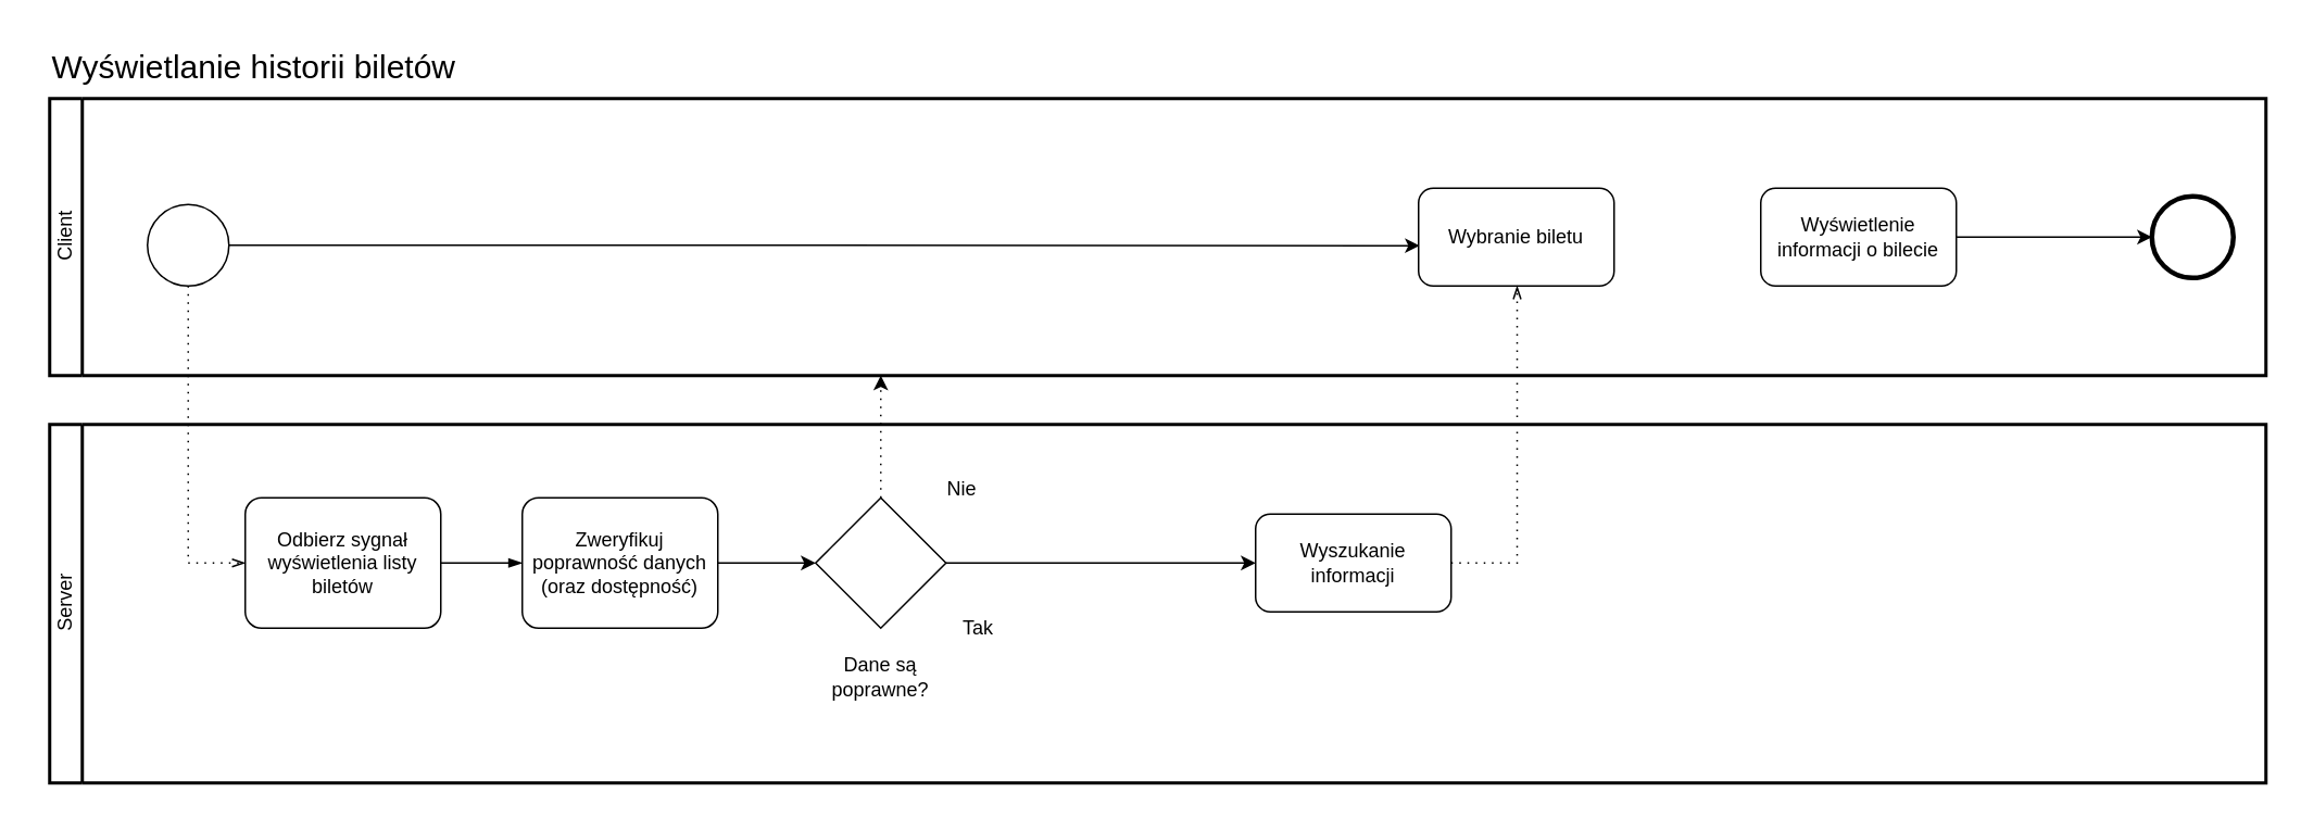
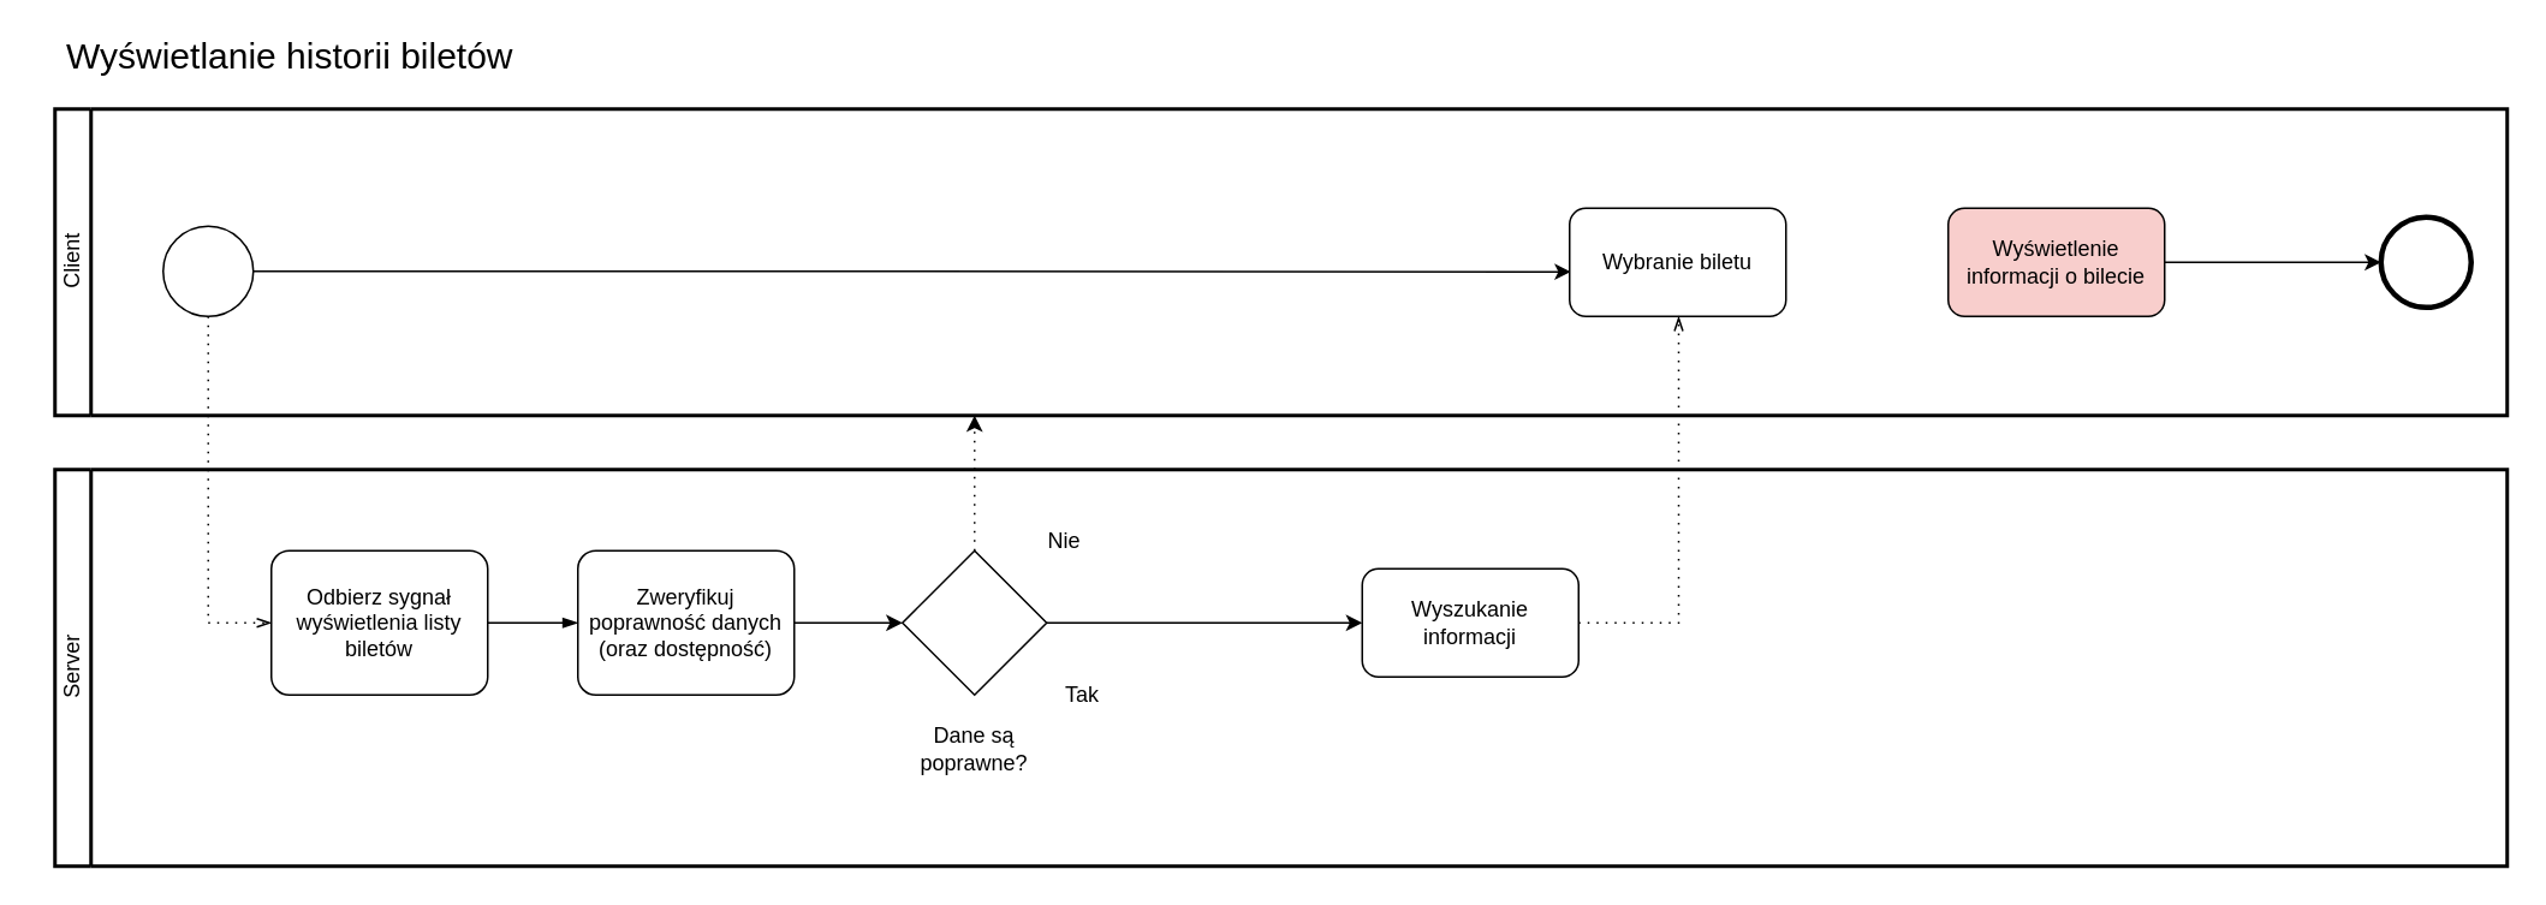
  <mxCell id="0" />
  <mxCell id="1" parent="0" />
  <mxCell id="2" value="Client" style="swimlane;html=1;startSize=20;fontStyle=0;collapsible=0;horizontal=0;swimlaneLine=1;swimlaneFillColor=#ffffff;strokeWidth=2;" parent="1" vertex="1"><mxGeometry x="30" y="60" width="1360" height="170" as="geometry" /></mxCell>
  <mxCell id="3" style="edgeStyle=orthogonalEdgeStyle;rounded=0;orthogonalLoop=1;jettySize=auto;html=1;entryX=0.006;entryY=0.588;entryDx=0;entryDy=0;entryPerimeter=0;" parent="2" source="4" target="6" edge="1"><mxGeometry relative="1" as="geometry"><mxPoint x="450" y="90" as="targetPoint" /><Array as="points" /></mxGeometry></mxCell>
  <mxCell id="4" value="" style="points=[[0.145,0.145,0],[0.5,0,0],[0.855,0.145,0],[1,0.5,0],[0.855,0.855,0],[0.5,1,0],[0.145,0.855,0],[0,0.5,0]];shape=mxgraph.bpmn.event;html=1;verticalLabelPosition=bottom;labelBackgroundColor=#ffffff;verticalAlign=top;align=center;perimeter=ellipsePerimeter;outlineConnect=0;aspect=fixed;outline=standard;symbol=general;" parent="2" vertex="1"><mxGeometry x="60" y="65" width="50" height="50" as="geometry" /></mxCell>
  <mxCell id="5" value="" style="points=[[0.145,0.145,0],[0.5,0,0],[0.855,0.145,0],[1,0.5,0],[0.855,0.855,0],[0.5,1,0],[0.145,0.855,0],[0,0.5,0]];shape=mxgraph.bpmn.event;html=1;verticalLabelPosition=bottom;labelBackgroundColor=#ffffff;verticalAlign=top;align=center;perimeter=ellipsePerimeter;outlineConnect=0;aspect=fixed;outline=end;symbol=terminate2;" parent="2" vertex="1"><mxGeometry x="1290" y="60" width="50" height="50" as="geometry" /></mxCell>
  <mxCell id="6" value="Wybranie biletu" style="rounded=1;whiteSpace=wrap;html=1;" parent="2" vertex="1"><mxGeometry x="840" y="55" width="120" height="60" as="geometry" /></mxCell>
  <mxCell id="7" style="edgeStyle=orthogonalEdgeStyle;rounded=0;orthogonalLoop=1;jettySize=auto;html=1;" parent="2" source="8" edge="1"><mxGeometry relative="1" as="geometry"><mxPoint x="1290" y="85.0" as="targetPoint" /></mxGeometry></mxCell>
- <mxCell id="8" value="Wyświetlenie informacji o bilecie" style="rounded=1;whiteSpace=wrap;html=1;" parent="2" vertex="1"><mxGeometry x="1050" y="55" width="120" height="60" as="geometry" /></mxCell>
+ <mxCell id="8" value="Wyświetlenie informacji o bilecie" style="rounded=1;whiteSpace=wrap;html=1;fillColor=#f8cecc;" parent="2" vertex="1"><mxGeometry x="1050" y="55" width="120" height="60" as="geometry" /></mxCell>
  <mxCell id="9" value="Server" style="swimlane;html=1;startSize=20;fontStyle=0;collapsible=0;horizontal=0;swimlaneLine=1;swimlaneFillColor=#ffffff;strokeWidth=2;" parent="1" vertex="1"><mxGeometry x="30" y="260" width="1360" height="220" as="geometry" /></mxCell>
  <mxCell id="10" value="Odbierz sygnał wyświetlenia listy biletów" style="points=[[0.25,0,0],[0.5,0,0],[0.75,0,0],[1,0.25,0],[1,0.5,0],[1,0.75,0],[0.75,1,0],[0.5,1,0],[0.25,1,0],[0,0.75,0],[0,0.5,0],[0,0.25,0]];shape=mxgraph.bpmn.task;whiteSpace=wrap;rectStyle=rounded;size=10;taskMarker=abstract;" parent="9" vertex="1"><mxGeometry x="120" y="45" width="120" height="80" as="geometry" /></mxCell>
  <mxCell id="11" style="edgeStyle=orthogonalEdgeStyle;rounded=0;orthogonalLoop=1;jettySize=auto;html=1;entryX=0;entryY=0.5;entryDx=0;entryDy=0;" edge="1" parent="9" source="12" target="16"><mxGeometry relative="1" as="geometry" /></mxCell>
  <mxCell id="12" value="Zweryfikuj poprawność danych (oraz dostępność)" style="points=[[0.25,0,0],[0.5,0,0],[0.75,0,0],[1,0.25,0],[1,0.5,0],[1,0.75,0],[0.75,1,0],[0.5,1,0],[0.25,1,0],[0,0.75,0],[0,0.5,0],[0,0.25,0]];shape=mxgraph.bpmn.task;whiteSpace=wrap;rectStyle=rounded;size=10;taskMarker=abstract;" parent="9" vertex="1"><mxGeometry x="290" y="45" width="120" height="80" as="geometry" /></mxCell>
  <mxCell id="13" value="" style="edgeStyle=elbowEdgeStyle;fontSize=12;html=1;endArrow=blockThin;endFill=1;rounded=0;exitX=1;exitY=0.5;exitDx=0;exitDy=0;exitPerimeter=0;entryX=0;entryY=0.5;entryDx=0;entryDy=0;entryPerimeter=0;" parent="9" source="10" target="12" edge="1"><mxGeometry width="160" relative="1" as="geometry"><mxPoint x="300" y="10" as="sourcePoint" /><mxPoint x="460" y="10" as="targetPoint" /></mxGeometry></mxCell>
- <mxCell id="14" value="Wyszukanie informacji" style="rounded=1;whiteSpace=wrap;html=1;" parent="9" vertex="1"><mxGeometry x="740" y="55" width="120" height="60" as="geometry" /></mxCell>
+ <mxCell id="14" value="Wyszukanie informacji" style="rounded=1;whiteSpace=wrap;html=1;" parent="9" vertex="1"><mxGeometry x="725" y="55" width="120" height="60" as="geometry" /></mxCell>
  <mxCell id="15" style="edgeStyle=orthogonalEdgeStyle;rounded=0;orthogonalLoop=1;jettySize=auto;html=1;" edge="1" parent="9" source="16" target="14"><mxGeometry relative="1" as="geometry" /></mxCell>
  <mxCell id="16" value="" style="rhombus;whiteSpace=wrap;html=1;" vertex="1" parent="9"><mxGeometry x="470" y="45" width="80" height="80" as="geometry" /></mxCell>
  <mxCell id="17" value="Nie" style="text;html=1;align=center;verticalAlign=middle;whiteSpace=wrap;rounded=0;" vertex="1" parent="9"><mxGeometry x="530" y="25" width="60" height="30" as="geometry" /></mxCell>
  <mxCell id="18" value="Tak" style="text;html=1;align=center;verticalAlign=middle;whiteSpace=wrap;rounded=0;" vertex="1" parent="9"><mxGeometry x="540" y="110" width="60" height="30" as="geometry" /></mxCell>
  <mxCell id="19" value="Dane są poprawne?" style="text;html=1;align=center;verticalAlign=middle;whiteSpace=wrap;rounded=0;" vertex="1" parent="9"><mxGeometry x="480" y="140" width="60" height="30" as="geometry" /></mxCell>
- <mxCell id="20" value="&lt;span style=&quot;font-size: 20px;&quot;&gt;Wyświetlanie historii biletów&lt;/span&gt;" style="text;html=1;align=center;verticalAlign=middle;resizable=0;points=[];autosize=1;strokeColor=none;fillColor=none;" parent="1" vertex="1"><mxGeometry x="20" y="20" width="270" height="40" as="geometry" /></mxCell>
+ <mxCell id="20" value="&lt;span style=&quot;font-size: 20px;&quot;&gt;Wyświetlanie historii biletów&lt;/span&gt;" style="text;html=1;align=center;verticalAlign=middle;resizable=0;points=[];autosize=1;strokeColor=none;fillColor=none;" parent="1" vertex="1"><mxGeometry x="25" y="10" width="270" height="40" as="geometry" /></mxCell>
  <mxCell id="21" value="" style="edgeStyle=elbowEdgeStyle;fontSize=12;html=1;endFill=0;startFill=0;endSize=6;startSize=6;dashed=1;dashPattern=1 4;endArrow=openThin;startArrow=none;rounded=0;entryX=0;entryY=0.5;entryDx=0;entryDy=0;entryPerimeter=0;exitX=0.5;exitY=1;exitDx=0;exitDy=0;exitPerimeter=0;" parent="1" source="4" target="10" edge="1"><mxGeometry width="160" relative="1" as="geometry"><mxPoint x="330" y="380" as="sourcePoint" /><mxPoint x="490" y="380" as="targetPoint" /><Array as="points"><mxPoint x="115" y="260" /></Array></mxGeometry></mxCell>
  <mxCell id="22" style="edgeStyle=orthogonalEdgeStyle;rounded=0;orthogonalLoop=1;jettySize=auto;html=1;dashed=1;dashPattern=1 4;exitX=0.5;exitY=0;exitDx=0;exitDy=0;" edge="1" parent="1" source="16"><mxGeometry relative="1" as="geometry"><mxPoint x="499.97" y="305" as="sourcePoint" /><mxPoint x="540" y="230" as="targetPoint" /><Array as="points"><mxPoint x="540" y="290" /><mxPoint x="540" y="290" /></Array></mxGeometry></mxCell>
  <mxCell id="23" value="" style="edgeStyle=elbowEdgeStyle;fontSize=12;html=1;endFill=0;startFill=0;endSize=6;startSize=6;dashed=1;dashPattern=1 4;endArrow=openThin;startArrow=none;rounded=0;exitX=1;exitY=0.5;exitDx=0;exitDy=0;" parent="1" source="14" edge="1"><mxGeometry width="160" relative="1" as="geometry"><mxPoint x="680" y="345" as="sourcePoint" /><mxPoint x="930.1" y="175" as="targetPoint" /><Array as="points"><mxPoint x="930.5" y="345" /></Array></mxGeometry></mxCell>
